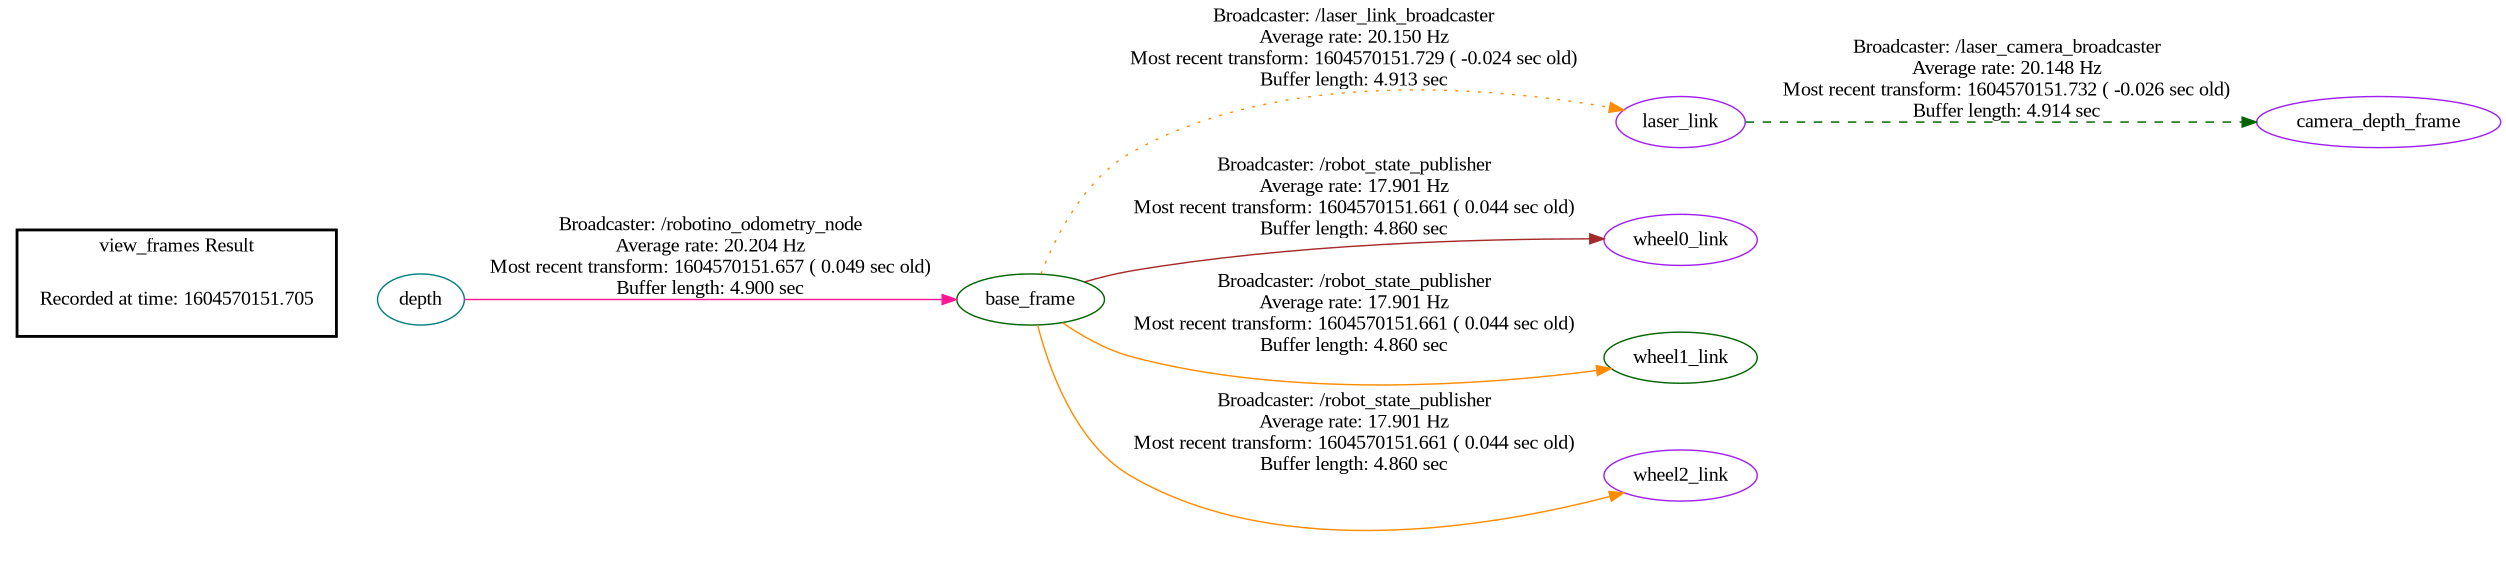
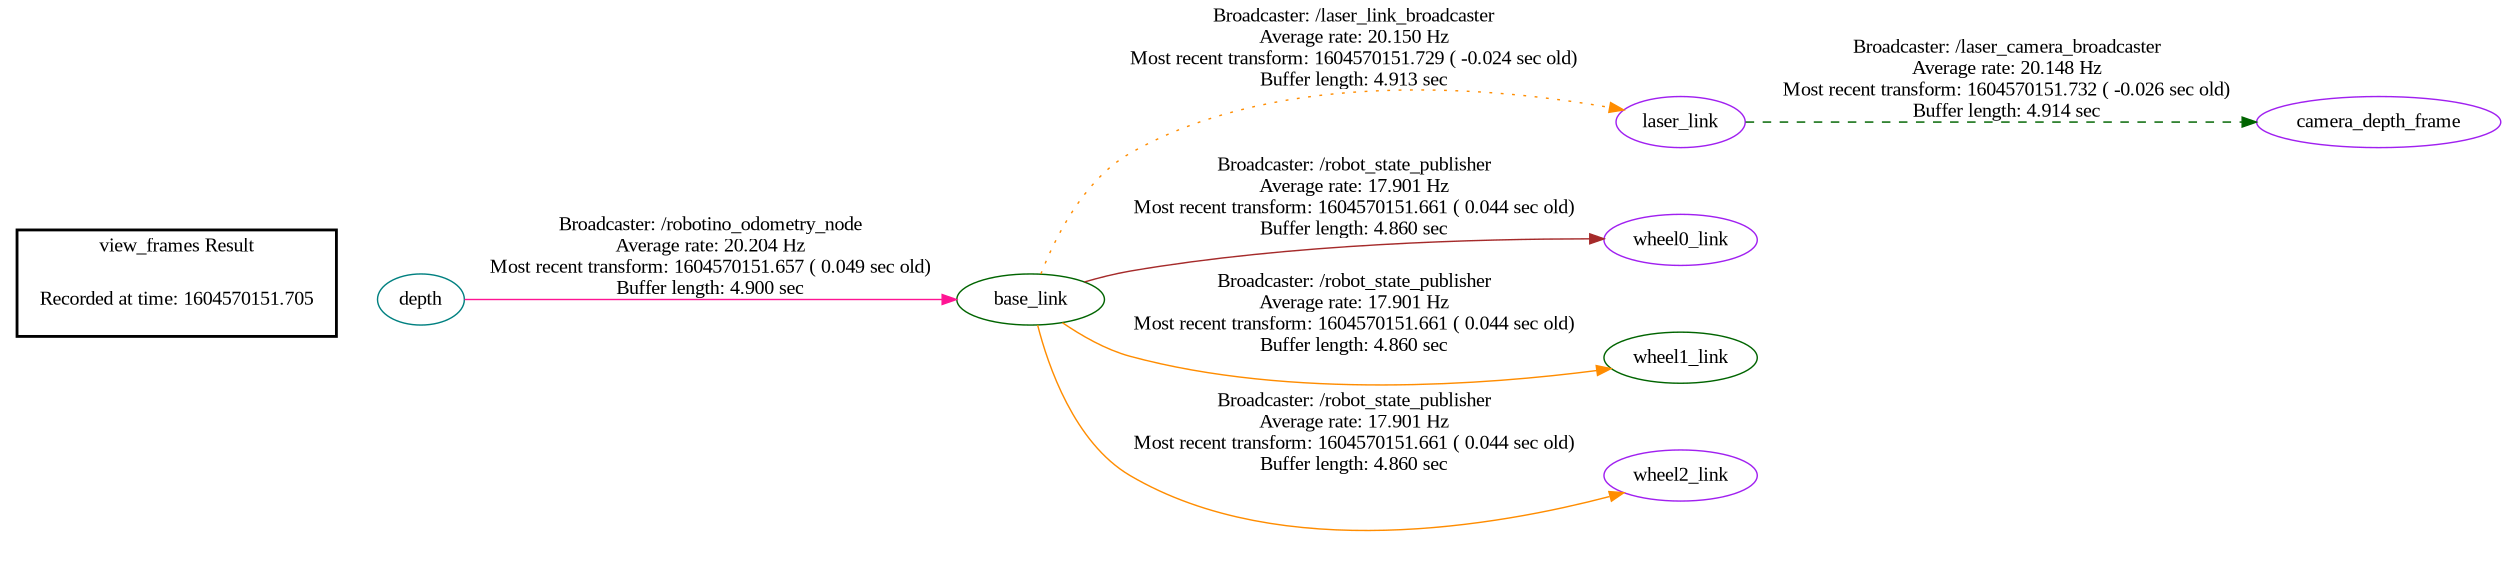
  digraph {
    fontname="Liberation Serif"
    rankdir=LR
    node [color=purple fontname="Liberation Serif"]
    edge [fontname="Liberation Serif" style=solid color=darkorange]
    "Recorded at time: 1604570151.705" [color=brown shape=plaintext]
    n2 [color=teal label=depth]
-   base_link [color=darkgreen label=base_frame]
+   base_link [color=darkgreen]
    laser_link
    wheel0_link
    wheel1_link [color=darkgreen]
    wheel2_link
    camera_depth_frame
    subgraph cluster_1 {
      color=black
      label="view_frames Result"
      style=bold
      "Recorded at time: 1604570151.705"
    }
    "Recorded at time: 1604570151.705" -> n2 [style=invis color=""]
    n2 -> base_link [color=deeppink label="Broadcaster: /robotino_odometry_node\nAverage rate: 20.204 Hz\nMost recent transform: 1604570151.657 ( 0.049 sec old)\nBuffer length: 4.900 sec\n"]
    base_link -> laser_link [label="Broadcaster: /laser_link_broadcaster\nAverage rate: 20.150 Hz\nMost recent transform: 1604570151.729 ( -0.024 sec old)\nBuffer length: 4.913 sec\n" style=dotted]
    base_link -> wheel0_link [color=brown label="Broadcaster: /robot_state_publisher\nAverage rate: 17.901 Hz\nMost recent transform: 1604570151.661 ( 0.044 sec old)\nBuffer length: 4.860 sec\n"]
    base_link -> wheel1_link [label="Broadcaster: /robot_state_publisher\nAverage rate: 17.901 Hz\nMost recent transform: 1604570151.661 ( 0.044 sec old)\nBuffer length: 4.860 sec\n"]
    base_link -> wheel2_link [label="Broadcaster: /robot_state_publisher\nAverage rate: 17.901 Hz\nMost recent transform: 1604570151.661 ( 0.044 sec old)\nBuffer length: 4.860 sec\n"]
    laser_link -> camera_depth_frame [color=darkgreen label="Broadcaster: /laser_camera_broadcaster\nAverage rate: 20.148 Hz\nMost recent transform: 1604570151.732 ( -0.026 sec old)\nBuffer length: 4.914 sec\n" style=dashed]
  }
